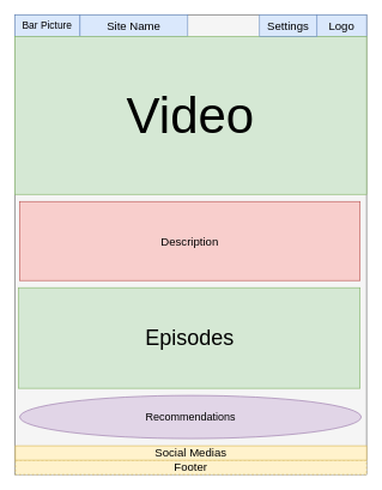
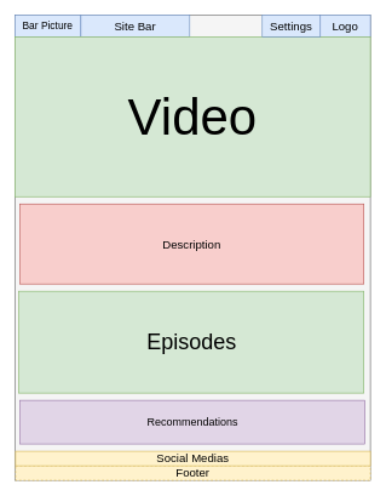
  <mxCell id="0" />
  <mxCell id="1" parent="0" />
  <mxCell id="2" value="" style="whiteSpace=wrap;html=1;fontSize=16;fillColor=#f5f5f5;fontColor=#333333;strokeColor=#666666;" vertex="1" parent="1"><mxGeometry x="20" y="20" width="490" height="640" as="geometry" /></mxCell>
  <mxCell id="3" value="Logo" style="whiteSpace=wrap;html=1;fontSize=16;rounded=0;shadow=0;glass=0;fillColor=#dae8fc;strokeColor=#6c8ebf;fontColor=#000000;" vertex="1" parent="1"><mxGeometry x="441" y="20" width="69" height="30" as="geometry" /></mxCell>
  <mxCell id="4" value="Bar Picture" style="whiteSpace=wrap;html=1;fontSize=14;rounded=0;shadow=0;glass=0;fillColor=#dae8fc;strokeColor=#6c8ebf;fontColor=#000000;" vertex="1" parent="1"><mxGeometry x="20" y="20" width="91" height="30" as="geometry" /></mxCell>
- <mxCell id="5" value="Site Name" style="whiteSpace=wrap;html=1;fontSize=16;rounded=0;shadow=0;glass=0;fillColor=#dae8fc;strokeColor=#6c8ebf;fontColor=#000000;" vertex="1" parent="1"><mxGeometry x="111" y="20" width="150" height="30" as="geometry" /></mxCell>
+ <mxCell id="5" value="Site Bar" style="whiteSpace=wrap;html=1;fontSize=16;rounded=0;shadow=0;glass=0;fillColor=#dae8fc;strokeColor=#6c8ebf;fontColor=#000000;" vertex="1" parent="1"><mxGeometry x="111" y="20" width="150" height="30" as="geometry" /></mxCell>
  <mxCell id="6" value="Footer" style="whiteSpace=wrap;html=1;fontSize=16;rounded=0;shadow=0;glass=0;fillColor=#fff2cc;strokeColor=#d6b656;fontColor=#000000;dashed=1;" vertex="1" parent="1"><mxGeometry x="21" y="640" width="489" height="20" as="geometry" /></mxCell>
  <mxCell id="7" value="Social Medias" style="whiteSpace=wrap;html=1;fontSize=16;rounded=0;shadow=0;glass=0;fillColor=#fff2cc;strokeColor=#d6b656;fontColor=#000000;" vertex="1" parent="1"><mxGeometry x="21" y="620" width="489" height="20" as="geometry" /></mxCell>
  <mxCell id="8" value="Video" style="whiteSpace=wrap;html=1;fontSize=70;fillColor=#d5e8d4;strokeColor=#82b366;fontColor=#000000;" vertex="1" parent="1"><mxGeometry x="20" y="50" width="490" height="220" as="geometry" /></mxCell>
  <mxCell id="9" value="Settings" style="whiteSpace=wrap;html=1;fontSize=16;rounded=0;shadow=0;glass=0;fillColor=#dae8fc;strokeColor=#6c8ebf;fontColor=#000000;" vertex="1" parent="1"><mxGeometry x="361" y="20" width="80" height="30" as="geometry" /></mxCell>
  <mxCell id="10" value="Description" style="rounded=0;whiteSpace=wrap;html=1;fontSize=16;fillColor=#f8cecc;strokeColor=#b85450;fontColor=#000000;" vertex="1" parent="1"><mxGeometry x="27" y="280" width="474" height="110" as="geometry" /></mxCell>
  <mxCell id="11" value="Episodes" style="whiteSpace=wrap;html=1;fontSize=30;fillColor=#d5e8d4;strokeColor=#82b366;fontColor=#000000;rounded=0;arcSize=9;" vertex="1" parent="1"><mxGeometry x="25.5" y="400" width="475.5" height="140" as="geometry" /></mxCell>
- <mxCell id="12" value="Recommendations" style="ellipse;whiteSpace=wrap;html=1;fontSize=15;fillColor=#e1d5e7;strokeColor=#9673a6;arcSize=9;fontColor=#000000;" vertex="1" parent="1"><mxGeometry x="27" y="550" width="475.5" height="60" as="geometry" /></mxCell>
+ <mxCell id="12" value="Recommendations" style="whiteSpace=wrap;html=1;fontSize=15;fillColor=#e1d5e7;strokeColor=#9673a6;rounded=0;arcSize=9;fontColor=#000000;" vertex="1" parent="1"><mxGeometry x="27" y="550" width="475.5" height="60" as="geometry" /></mxCell>
